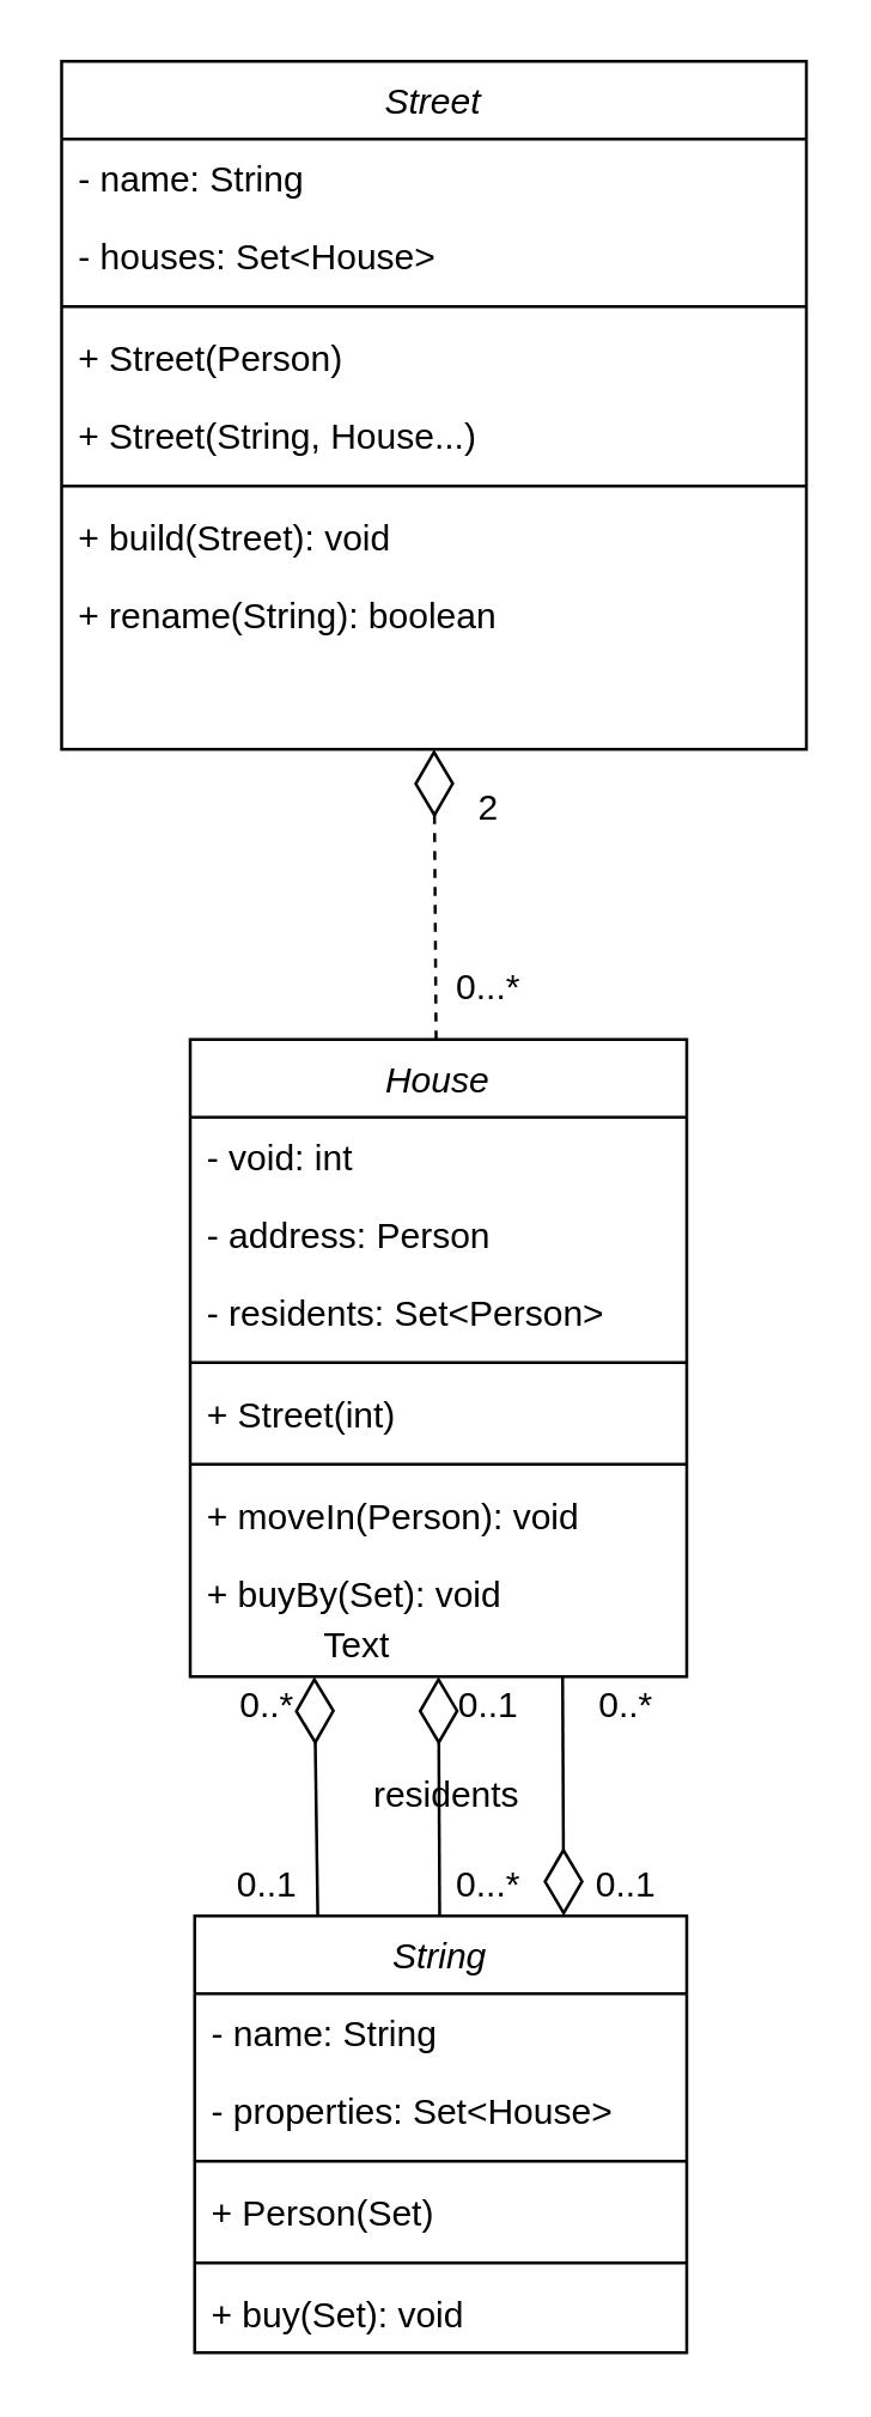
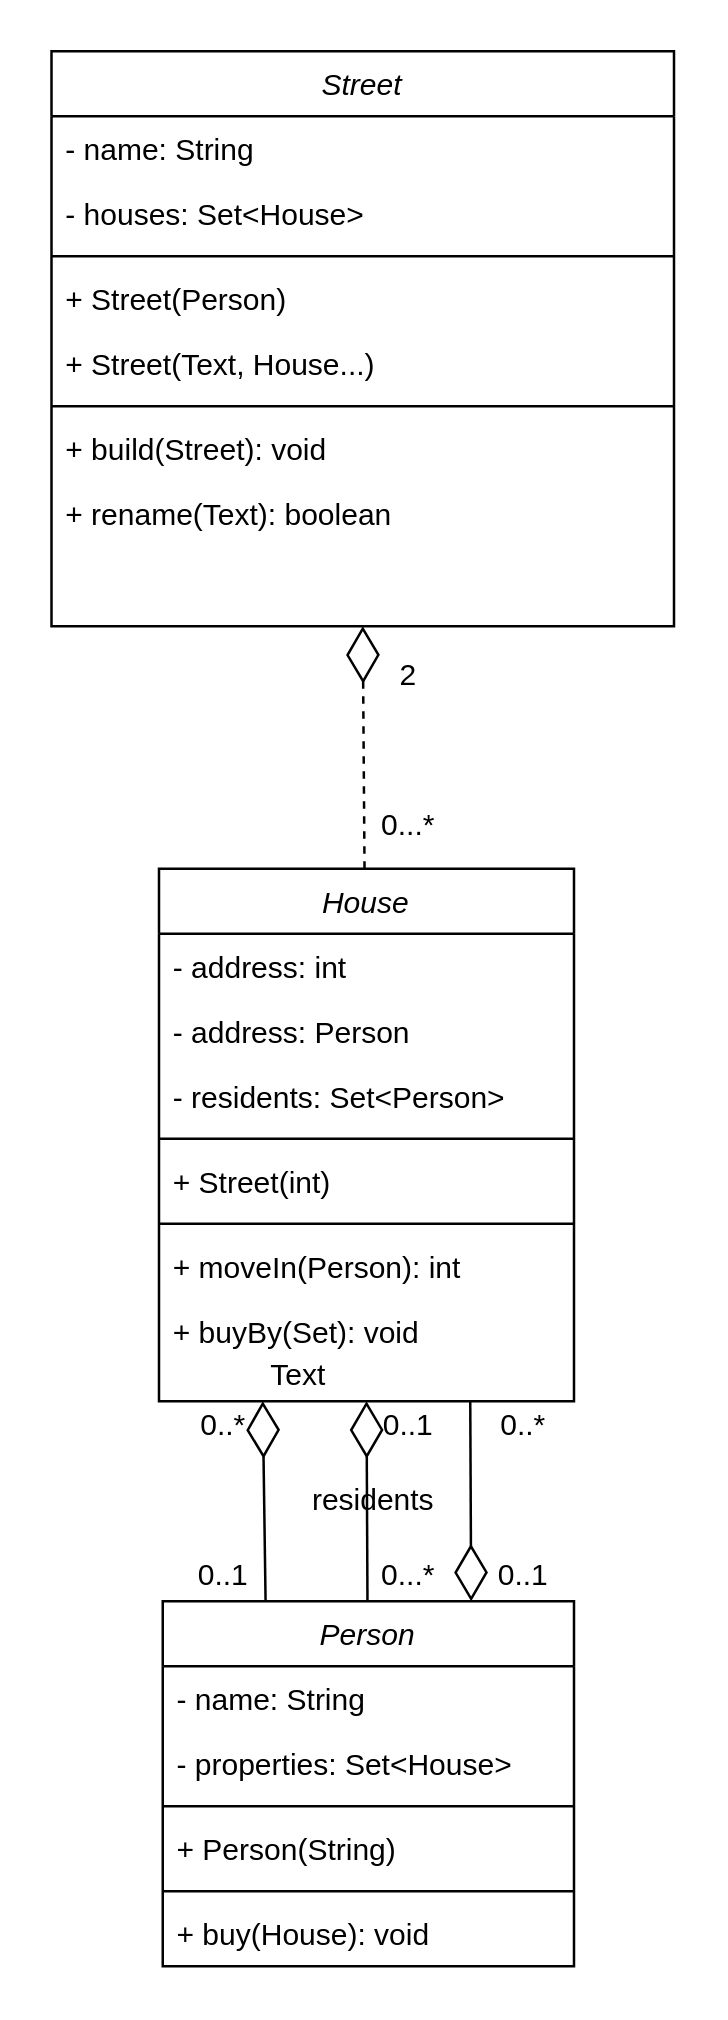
  <mxCell id="0" />
  <mxCell id="1" parent="0" />
  <mxCell id="2" value="Street" style="swimlane;fontStyle=2;align=center;verticalAlign=top;childLayout=stackLayout;horizontal=1;startSize=26;horizontalStack=0;resizeParent=1;resizeLast=0;collapsible=1;marginBottom=0;rounded=0;shadow=0;strokeWidth=1;" vertex="1" parent="1"><mxGeometry x="20" y="20" width="249" height="230" as="geometry"><mxRectangle x="230" y="140" width="160" height="26" as="alternateBounds" /></mxGeometry></mxCell>
  <mxCell id="3" value="- name: String" style="text;align=left;verticalAlign=top;spacingLeft=4;spacingRight=4;overflow=hidden;rotatable=0;points=[[0,0.5],[1,0.5]];portConstraint=eastwest;" vertex="1" parent="2"><mxGeometry y="26" width="249" height="26" as="geometry" /></mxCell>
  <mxCell id="4" value="- houses: Set&lt;House&gt;" style="text;align=left;verticalAlign=top;spacingLeft=4;spacingRight=4;overflow=hidden;rotatable=0;points=[[0,0.5],[1,0.5]];portConstraint=eastwest;rounded=0;shadow=0;html=0;" vertex="1" parent="2"><mxGeometry y="52" width="249" height="26" as="geometry" /></mxCell>
  <mxCell id="5" value="" style="line;html=1;strokeWidth=1;align=left;verticalAlign=middle;spacingTop=-1;spacingLeft=3;spacingRight=3;rotatable=0;labelPosition=right;points=[];portConstraint=eastwest;" vertex="1" parent="2"><mxGeometry y="78" width="249" height="8" as="geometry" /></mxCell>
  <mxCell id="6" value="+ Street(Person)" style="text;align=left;verticalAlign=top;spacingLeft=4;spacingRight=4;overflow=hidden;rotatable=0;points=[[0,0.5],[1,0.5]];portConstraint=eastwest;" vertex="1" parent="2"><mxGeometry y="86" width="249" height="26" as="geometry" /></mxCell>
- <mxCell id="7" value="+ Street(String, House...)" style="text;align=left;verticalAlign=top;spacingLeft=4;spacingRight=4;overflow=hidden;rotatable=0;points=[[0,0.5],[1,0.5]];portConstraint=eastwest;" vertex="1" parent="2"><mxGeometry y="112" width="249" height="26" as="geometry" /></mxCell>
+ <mxCell id="7" value="+ Street(Text, House...)" style="text;align=left;verticalAlign=top;spacingLeft=4;spacingRight=4;overflow=hidden;rotatable=0;points=[[0,0.5],[1,0.5]];portConstraint=eastwest;" vertex="1" parent="2"><mxGeometry y="112" width="249" height="26" as="geometry" /></mxCell>
  <mxCell id="8" value="" style="line;html=1;strokeWidth=1;align=left;verticalAlign=middle;spacingTop=-1;spacingLeft=3;spacingRight=3;rotatable=0;labelPosition=right;points=[];portConstraint=eastwest;" vertex="1" parent="2"><mxGeometry y="138" width="249" height="8" as="geometry" /></mxCell>
  <mxCell id="9" value="+ build(Street): void" style="text;align=left;verticalAlign=top;spacingLeft=4;spacingRight=4;overflow=hidden;rotatable=0;points=[[0,0.5],[1,0.5]];portConstraint=eastwest;" vertex="1" parent="2"><mxGeometry y="146" width="249" height="26" as="geometry" /></mxCell>
- <mxCell id="10" value="+ rename(String): boolean" style="text;align=left;verticalAlign=top;spacingLeft=4;spacingRight=4;overflow=hidden;rotatable=0;points=[[0,0.5],[1,0.5]];portConstraint=eastwest;" vertex="1" parent="2"><mxGeometry y="172" width="249" height="26" as="geometry" /></mxCell>
+ <mxCell id="10" value="+ rename(Text): boolean" style="text;align=left;verticalAlign=top;spacingLeft=4;spacingRight=4;overflow=hidden;rotatable=0;points=[[0,0.5],[1,0.5]];portConstraint=eastwest;" vertex="1" parent="2"><mxGeometry y="172" width="249" height="26" as="geometry" /></mxCell>
  <mxCell id="11" style="rounded=0;orthogonalLoop=1;jettySize=auto;html=1;entryX=0.5;entryY=1;entryDx=0;entryDy=0;endArrow=diamondThin;endFill=0;endSize=20;dashed=1;" edge="1" parent="1" source="13" target="2"><mxGeometry relative="1" as="geometry"><mxPoint x="143" y="260" as="targetPoint" /></mxGeometry></mxCell>
  <mxCell id="12" style="rounded=0;orthogonalLoop=1;jettySize=auto;html=1;exitX=0.75;exitY=1;exitDx=0;exitDy=0;entryX=0.75;entryY=0;entryDx=0;entryDy=0;endArrow=diamondThin;endFill=0;endSize=20;" edge="1" parent="1" source="13" target="24"><mxGeometry relative="1" as="geometry" /></mxCell>
  <mxCell id="13" value="House" style="swimlane;fontStyle=2;align=center;verticalAlign=top;childLayout=stackLayout;horizontal=1;startSize=26;horizontalStack=0;resizeParent=1;resizeLast=0;collapsible=1;marginBottom=0;rounded=0;shadow=0;strokeWidth=1;" vertex="1" parent="1"><mxGeometry x="63" y="347" width="166" height="213" as="geometry"><mxRectangle x="230" y="140" width="160" height="26" as="alternateBounds" /></mxGeometry></mxCell>
- <mxCell id="14" value="- void: int" style="text;align=left;verticalAlign=top;spacingLeft=4;spacingRight=4;overflow=hidden;rotatable=0;points=[[0,0.5],[1,0.5]];portConstraint=eastwest;" vertex="1" parent="13"><mxGeometry y="26" width="166" height="26" as="geometry" /></mxCell>
+ <mxCell id="14" value="- address: int" style="text;align=left;verticalAlign=top;spacingLeft=4;spacingRight=4;overflow=hidden;rotatable=0;points=[[0,0.5],[1,0.5]];portConstraint=eastwest;" vertex="1" parent="13"><mxGeometry y="26" width="166" height="26" as="geometry" /></mxCell>
  <mxCell id="15" value="- address: Person" style="text;align=left;verticalAlign=top;spacingLeft=4;spacingRight=4;overflow=hidden;rotatable=0;points=[[0,0.5],[1,0.5]];portConstraint=eastwest;rounded=0;shadow=0;html=0;" vertex="1" parent="13"><mxGeometry y="52" width="166" height="26" as="geometry" /></mxCell>
  <mxCell id="16" value="- residents: Set&lt;Person&gt;" style="text;align=left;verticalAlign=top;spacingLeft=4;spacingRight=4;overflow=hidden;rotatable=0;points=[[0,0.5],[1,0.5]];portConstraint=eastwest;rounded=0;shadow=0;html=0;" vertex="1" parent="13"><mxGeometry y="78" width="166" height="26" as="geometry" /></mxCell>
  <mxCell id="17" value="" style="line;html=1;strokeWidth=1;align=left;verticalAlign=middle;spacingTop=-1;spacingLeft=3;spacingRight=3;rotatable=0;labelPosition=right;points=[];portConstraint=eastwest;" vertex="1" parent="13"><mxGeometry y="104" width="166" height="8" as="geometry" /></mxCell>
  <mxCell id="18" value="+ Street(int)" style="text;align=left;verticalAlign=top;spacingLeft=4;spacingRight=4;overflow=hidden;rotatable=0;points=[[0,0.5],[1,0.5]];portConstraint=eastwest;" vertex="1" parent="13"><mxGeometry y="112" width="166" height="26" as="geometry" /></mxCell>
  <mxCell id="19" value="" style="line;html=1;strokeWidth=1;align=left;verticalAlign=middle;spacingTop=-1;spacingLeft=3;spacingRight=3;rotatable=0;labelPosition=right;points=[];portConstraint=eastwest;" vertex="1" parent="13"><mxGeometry y="138" width="166" height="8" as="geometry" /></mxCell>
- <mxCell id="20" value="+ moveIn(Person): void" style="text;align=left;verticalAlign=top;spacingLeft=4;spacingRight=4;overflow=hidden;rotatable=0;points=[[0,0.5],[1,0.5]];portConstraint=eastwest;" vertex="1" parent="13"><mxGeometry y="146" width="166" height="26" as="geometry" /></mxCell>
+ <mxCell id="20" value="+ moveIn(Person): int" style="text;align=left;verticalAlign=top;spacingLeft=4;spacingRight=4;overflow=hidden;rotatable=0;points=[[0,0.5],[1,0.5]];portConstraint=eastwest;" vertex="1" parent="13"><mxGeometry y="146" width="166" height="26" as="geometry" /></mxCell>
  <mxCell id="21" value="+ buyBy(Set): void" style="text;align=left;verticalAlign=top;spacingLeft=4;spacingRight=4;overflow=hidden;rotatable=0;points=[[0,0.5],[1,0.5]];portConstraint=eastwest;" vertex="1" parent="13"><mxGeometry y="172" width="166" height="26" as="geometry" /></mxCell>
  <mxCell id="22" style="rounded=0;orthogonalLoop=1;jettySize=auto;html=1;endArrow=diamondThin;endFill=0;endSize=20;entryX=0.25;entryY=1;entryDx=0;entryDy=0;exitX=0.25;exitY=0;exitDx=0;exitDy=0;" edge="1" parent="1" source="24" target="13"><mxGeometry relative="1" as="geometry"><mxPoint x="143" y="570" as="targetPoint" /></mxGeometry></mxCell>
  <mxCell id="23" style="edgeStyle=none;rounded=0;orthogonalLoop=1;jettySize=auto;html=1;entryX=0.5;entryY=1;entryDx=0;entryDy=0;endArrow=diamondThin;endFill=0;endSize=20;" edge="1" parent="1" source="24" target="13"><mxGeometry relative="1" as="geometry" /></mxCell>
- <mxCell id="24" value="String" style="swimlane;fontStyle=2;align=center;verticalAlign=top;childLayout=stackLayout;horizontal=1;startSize=26;horizontalStack=0;resizeParent=1;resizeLast=0;collapsible=1;marginBottom=0;rounded=0;shadow=0;strokeWidth=1;" parent="1" vertex="1"><mxGeometry x="64.5" y="640" width="164.5" height="146" as="geometry"><mxRectangle x="230" y="140" width="160" height="26" as="alternateBounds" /></mxGeometry></mxCell>
+ <mxCell id="24" value="Person" style="swimlane;fontStyle=2;align=center;verticalAlign=top;childLayout=stackLayout;horizontal=1;startSize=26;horizontalStack=0;resizeParent=1;resizeLast=0;collapsible=1;marginBottom=0;rounded=0;shadow=0;strokeWidth=1;" parent="1" vertex="1"><mxGeometry x="64.5" y="640" width="164.5" height="146" as="geometry"><mxRectangle x="230" y="140" width="160" height="26" as="alternateBounds" /></mxGeometry></mxCell>
  <mxCell id="25" value="- name: String" style="text;align=left;verticalAlign=top;spacingLeft=4;spacingRight=4;overflow=hidden;rotatable=0;points=[[0,0.5],[1,0.5]];portConstraint=eastwest;" parent="24" vertex="1"><mxGeometry y="26" width="164.5" height="26" as="geometry" /></mxCell>
  <mxCell id="26" value="- properties: Set&lt;House&gt;" style="text;align=left;verticalAlign=top;spacingLeft=4;spacingRight=4;overflow=hidden;rotatable=0;points=[[0,0.5],[1,0.5]];portConstraint=eastwest;rounded=0;shadow=0;html=0;" parent="24" vertex="1"><mxGeometry y="52" width="164.5" height="26" as="geometry" /></mxCell>
  <mxCell id="27" value="" style="line;html=1;strokeWidth=1;align=left;verticalAlign=middle;spacingTop=-1;spacingLeft=3;spacingRight=3;rotatable=0;labelPosition=right;points=[];portConstraint=eastwest;" parent="24" vertex="1"><mxGeometry y="78" width="164.5" height="8" as="geometry" /></mxCell>
- <mxCell id="28" value="+ Person(Set)" style="text;align=left;verticalAlign=top;spacingLeft=4;spacingRight=4;overflow=hidden;rotatable=0;points=[[0,0.5],[1,0.5]];portConstraint=eastwest;" parent="24" vertex="1"><mxGeometry y="86" width="164.5" height="26" as="geometry" /></mxCell>
+ <mxCell id="28" value="+ Person(String)" style="text;align=left;verticalAlign=top;spacingLeft=4;spacingRight=4;overflow=hidden;rotatable=0;points=[[0,0.5],[1,0.5]];portConstraint=eastwest;" parent="24" vertex="1"><mxGeometry y="86" width="164.5" height="26" as="geometry" /></mxCell>
  <mxCell id="29" value="" style="line;html=1;strokeWidth=1;align=left;verticalAlign=middle;spacingTop=-1;spacingLeft=3;spacingRight=3;rotatable=0;labelPosition=right;points=[];portConstraint=eastwest;" vertex="1" parent="24"><mxGeometry y="112" width="164.5" height="8" as="geometry" /></mxCell>
- <mxCell id="30" value="+ buy(Set): void" style="text;align=left;verticalAlign=top;spacingLeft=4;spacingRight=4;overflow=hidden;rotatable=0;points=[[0,0.5],[1,0.5]];portConstraint=eastwest;" vertex="1" parent="24"><mxGeometry y="120" width="164.5" height="26" as="geometry" /></mxCell>
+ <mxCell id="30" value="+ buy(House): void" style="text;align=left;verticalAlign=top;spacingLeft=4;spacingRight=4;overflow=hidden;rotatable=0;points=[[0,0.5],[1,0.5]];portConstraint=eastwest;" vertex="1" parent="24"><mxGeometry y="120" width="164.5" height="26" as="geometry" /></mxCell>
  <mxCell id="31" value="2" style="text;html=1;strokeColor=none;fillColor=none;align=center;verticalAlign=middle;whiteSpace=wrap;rounded=0;" vertex="1" parent="1"><mxGeometry x="143" y="260" width="40" height="20" as="geometry" /></mxCell>
  <mxCell id="32" value="0...*" style="text;html=1;strokeColor=none;fillColor=none;align=center;verticalAlign=middle;whiteSpace=wrap;rounded=0;" vertex="1" parent="1"><mxGeometry x="143" y="320" width="40" height="20" as="geometry" /></mxCell>
  <mxCell id="33" value="0..*" style="text;html=1;strokeColor=none;fillColor=none;align=center;verticalAlign=middle;whiteSpace=wrap;rounded=0;" vertex="1" parent="1"><mxGeometry x="189" y="560" width="40" height="20" as="geometry" /></mxCell>
  <mxCell id="34" value="0..1" style="text;html=1;strokeColor=none;fillColor=none;align=center;verticalAlign=middle;whiteSpace=wrap;rounded=0;" vertex="1" parent="1"><mxGeometry x="189" y="620" width="40" height="20" as="geometry" /></mxCell>
  <mxCell id="35" value="0..1" style="text;html=1;strokeColor=none;fillColor=none;align=center;verticalAlign=middle;whiteSpace=wrap;rounded=0;" vertex="1" parent="1"><mxGeometry x="143" y="560" width="40" height="20" as="geometry" /></mxCell>
  <mxCell id="36" value="0...*" style="text;html=1;strokeColor=none;fillColor=none;align=center;verticalAlign=middle;whiteSpace=wrap;rounded=0;" vertex="1" parent="1"><mxGeometry x="143" y="620" width="40" height="20" as="geometry" /></mxCell>
  <mxCell id="37" value="0..*" style="text;html=1;strokeColor=none;fillColor=none;align=center;verticalAlign=middle;whiteSpace=wrap;rounded=0;" vertex="1" parent="1"><mxGeometry x="69" y="560" width="40" height="20" as="geometry" /></mxCell>
  <mxCell id="38" value="0..1" style="text;html=1;strokeColor=none;fillColor=none;align=center;verticalAlign=middle;whiteSpace=wrap;rounded=0;" vertex="1" parent="1"><mxGeometry x="69" y="620" width="40" height="20" as="geometry" /></mxCell>
  <mxCell id="39" value="Text" style="text;html=1;strokeColor=none;fillColor=none;align=center;verticalAlign=middle;whiteSpace=wrap;rounded=0;" vertex="1" parent="1"><mxGeometry x="99" y="540" width="40" height="20" as="geometry" /></mxCell>
  <mxCell id="40" value="residents" style="text;html=1;strokeColor=none;fillColor=none;align=center;verticalAlign=middle;whiteSpace=wrap;rounded=0;" vertex="1" parent="1"><mxGeometry x="129" y="590" width="40" height="20" as="geometry" /></mxCell>
